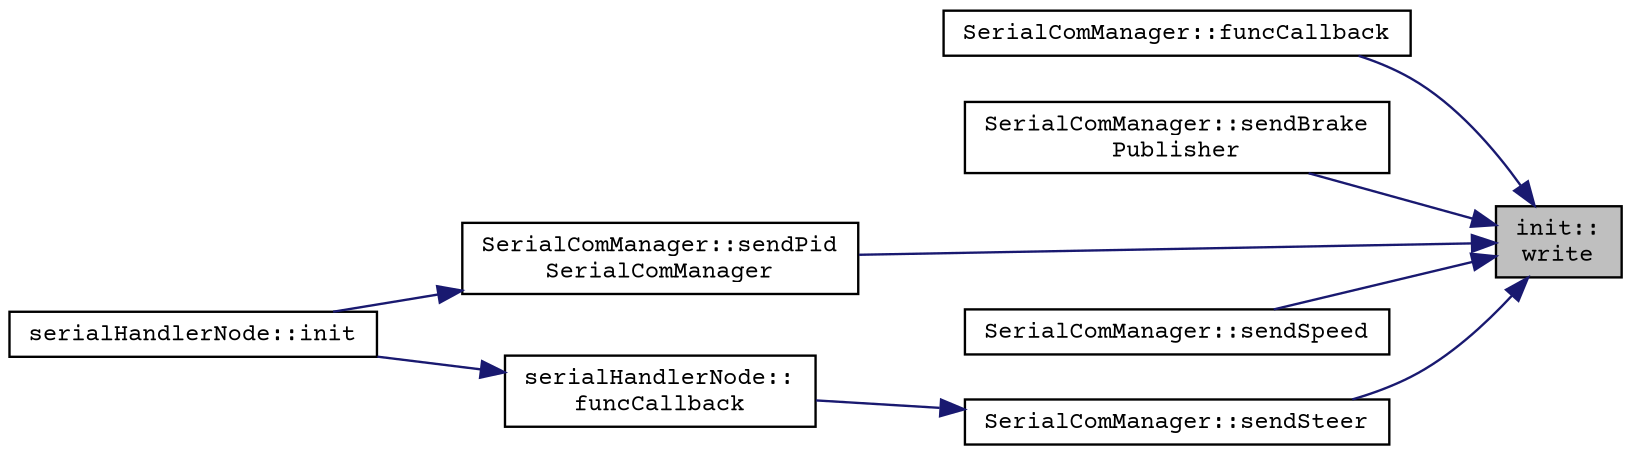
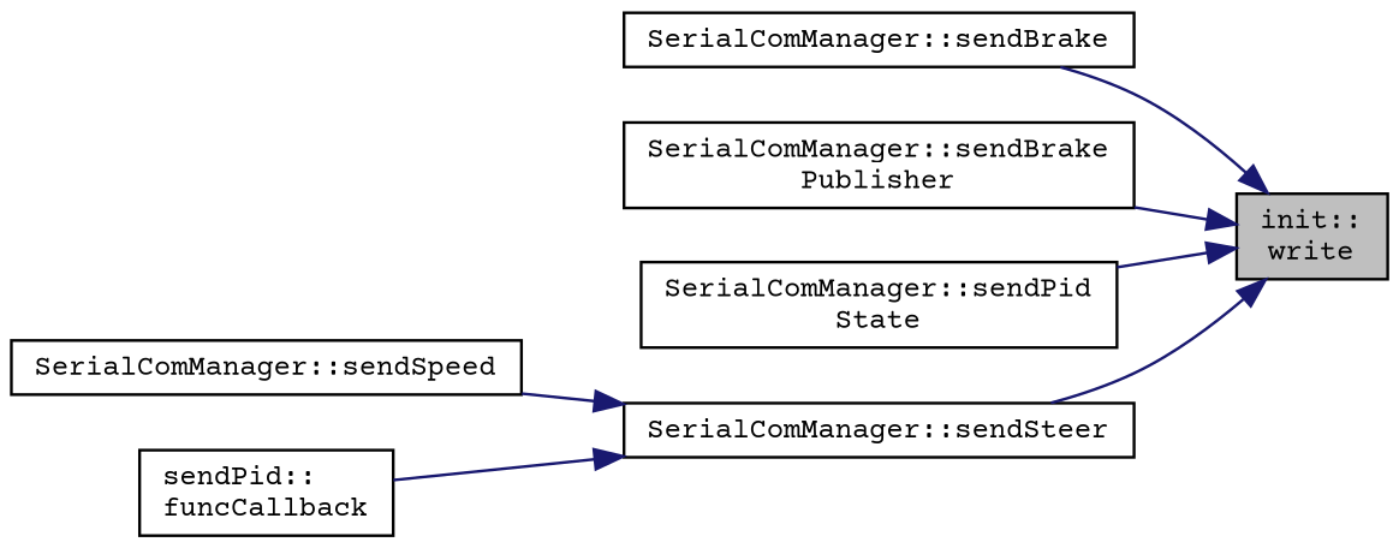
  digraph {
    fontname="Courier Prime"
    rankdir=RL
    node [color=black fillcolor=white fontname="Courier Prime" fontsize=10 shape=record style=filled]
    edge [color=midnightblue dir=back fontname="Courier Prime" fontsize=10 labelfontname=Helvetica labelfontsize=10 style=solid]
    n1 [fillcolor=grey75 fontcolor=black height=0.2 label="init::\lwrite" width=0.4]
-   n2 [height=0.2 label="SerialComManager::funcCallback" width=0.4]
+   n2 [height=0.2 label="SerialComManager::sendBrake" width=0.4]
    n3 [height=0.2 label="SerialComManager::sendBrake\lPublisher" width=0.4]
-   n4 [height=0.2 label="SerialComManager::sendPid\lSerialComManager" width=0.4]
+   n4 [height=0.2 label="SerialComManager::sendPid\lState" width=0.4]
    n5 [height=0.2 label="SerialComManager::sendSpeed" width=0.4]
    n6 [height=0.2 label="SerialComManager::sendSteer" width=0.4]
-   n7 [height=0.2 label="serialHandlerNode::init" width=0.4]
-   n8 [height=0.2 label="serialHandlerNode::\lfuncCallback" width=0.4]
+   n8 [height=0.2 label="sendPid::\lfuncCallback" width=0.4]
    n1 -> n2
    n1 -> n3
    n1 -> n4
-   n1 -> n5
+   n6 -> n5
    n1 -> n6
-   n4 -> n7
    n6 -> n8
-   n8 -> n7
  }
